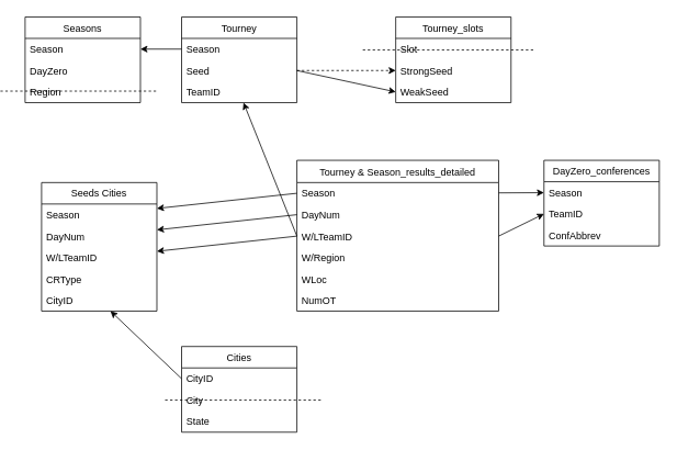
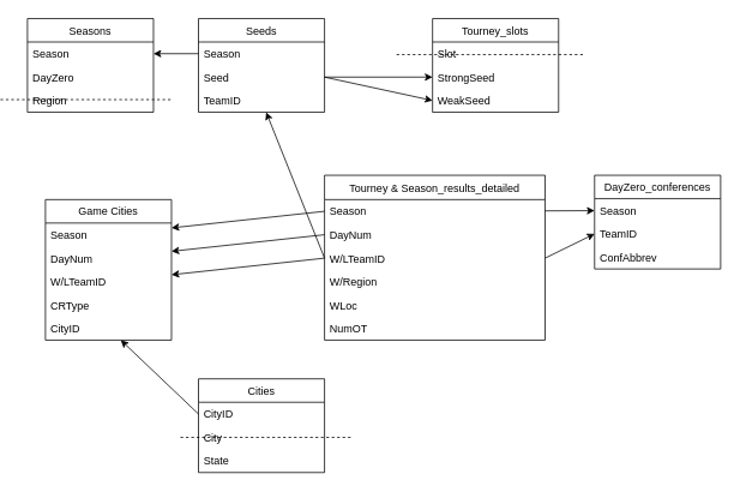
  <mxCell id="0" />
  <mxCell id="1" parent="0" />
  <mxCell id="2" value="Seasons" style="swimlane;fontStyle=0;childLayout=stackLayout;horizontal=1;startSize=26;fillColor=none;horizontalStack=0;resizeParent=1;resizeParentMax=0;resizeLast=0;collapsible=1;marginBottom=0;" vertex="1" parent="1"><mxGeometry x="20" y="20" width="140" height="104" as="geometry" /></mxCell>
  <mxCell id="3" value="Season" style="text;strokeColor=none;fillColor=none;align=left;verticalAlign=top;spacingLeft=4;spacingRight=4;overflow=hidden;rotatable=0;points=[[0,0.5],[1,0.5]];portConstraint=eastwest;" vertex="1" parent="2"><mxGeometry y="26" width="140" height="26" as="geometry" /></mxCell>
  <mxCell id="4" value="DayZero" style="text;strokeColor=none;fillColor=none;align=left;verticalAlign=top;spacingLeft=4;spacingRight=4;overflow=hidden;rotatable=0;points=[[0,0.5],[1,0.5]];portConstraint=eastwest;" vertex="1" parent="2"><mxGeometry y="52" width="140" height="26" as="geometry" /></mxCell>
  <mxCell id="5" value="Region" style="text;strokeColor=none;fillColor=none;align=left;verticalAlign=top;spacingLeft=4;spacingRight=4;overflow=hidden;rotatable=0;points=[[0,0.5],[1,0.5]];portConstraint=eastwest;" vertex="1" parent="2"><mxGeometry y="78" width="140" height="26" as="geometry" /></mxCell>
  <mxCell id="6" value="" style="endArrow=none;dashed=1;html=1;" edge="1" parent="2"><mxGeometry width="50" height="50" relative="1" as="geometry"><mxPoint x="-30" y="90" as="sourcePoint" /><mxPoint x="160" y="90" as="targetPoint" /></mxGeometry></mxCell>
  <mxCell id="7" value="" style="endArrow=classic;html=1;" edge="1" parent="1" source="9" target="3"><mxGeometry width="50" height="50" relative="1" as="geometry"><mxPoint x="250" y="140" as="sourcePoint" /><mxPoint x="160" y="60" as="targetPoint" /></mxGeometry></mxCell>
- <mxCell id="8" value="Tourney" style="swimlane;fontStyle=0;childLayout=stackLayout;horizontal=1;startSize=26;fillColor=none;horizontalStack=0;resizeParent=1;resizeParentMax=0;resizeLast=0;collapsible=1;marginBottom=0;" vertex="1" parent="1"><mxGeometry x="210" y="20" width="140" height="104" as="geometry" /></mxCell>
+ <mxCell id="8" value="Seeds" style="swimlane;fontStyle=0;childLayout=stackLayout;horizontal=1;startSize=26;fillColor=none;horizontalStack=0;resizeParent=1;resizeParentMax=0;resizeLast=0;collapsible=1;marginBottom=0;" vertex="1" parent="1"><mxGeometry x="210" y="20" width="140" height="104" as="geometry" /></mxCell>
  <mxCell id="9" value="Season" style="text;strokeColor=none;fillColor=none;align=left;verticalAlign=top;spacingLeft=4;spacingRight=4;overflow=hidden;rotatable=0;points=[[0,0.5],[1,0.5]];portConstraint=eastwest;" vertex="1" parent="8"><mxGeometry y="26" width="140" height="26" as="geometry" /></mxCell>
  <mxCell id="10" value="Seed" style="text;strokeColor=none;fillColor=none;align=left;verticalAlign=top;spacingLeft=4;spacingRight=4;overflow=hidden;rotatable=0;points=[[0,0.5],[1,0.5]];portConstraint=eastwest;" vertex="1" parent="8"><mxGeometry y="52" width="140" height="26" as="geometry" /></mxCell>
  <mxCell id="11" value="TeamID" style="text;strokeColor=none;fillColor=none;align=left;verticalAlign=top;spacingLeft=4;spacingRight=4;overflow=hidden;rotatable=0;points=[[0,0.5],[1,0.5]];portConstraint=eastwest;" vertex="1" parent="8"><mxGeometry y="78" width="140" height="26" as="geometry" /></mxCell>
- <mxCell id="12" value="Seeds Cities" style="swimlane;fontStyle=0;childLayout=stackLayout;horizontal=1;startSize=26;fillColor=none;horizontalStack=0;resizeParent=1;resizeParentMax=0;resizeLast=0;collapsible=1;marginBottom=0;rounded=0;shadow=0;comic=0;swimlaneLine=1;glass=0;strokeColor=#000000;perimeterSpacing=0;" vertex="1" parent="1"><mxGeometry x="40" y="221" width="140" height="156" as="geometry" /></mxCell>
+ <mxCell id="12" value="Game Cities" style="swimlane;fontStyle=0;childLayout=stackLayout;horizontal=1;startSize=26;fillColor=none;horizontalStack=0;resizeParent=1;resizeParentMax=0;resizeLast=0;collapsible=1;marginBottom=0;rounded=0;shadow=0;comic=0;swimlaneLine=1;glass=0;strokeColor=#000000;perimeterSpacing=0;" vertex="1" parent="1"><mxGeometry x="40" y="221" width="140" height="156" as="geometry" /></mxCell>
  <mxCell id="13" value="Season" style="text;strokeColor=none;fillColor=none;align=left;verticalAlign=top;spacingLeft=4;spacingRight=4;overflow=hidden;rotatable=0;points=[[0,0.5],[1,0.5]];portConstraint=eastwest;" vertex="1" parent="12"><mxGeometry y="26" width="140" height="26" as="geometry" /></mxCell>
  <mxCell id="14" value="DayNum" style="text;strokeColor=none;fillColor=none;align=left;verticalAlign=top;spacingLeft=4;spacingRight=4;overflow=hidden;rotatable=0;points=[[0,0.5],[1,0.5]];portConstraint=eastwest;" vertex="1" parent="12"><mxGeometry y="52" width="140" height="26" as="geometry" /></mxCell>
  <mxCell id="15" value="W/LTeamID" style="text;strokeColor=none;fillColor=none;align=left;verticalAlign=top;spacingLeft=4;spacingRight=4;overflow=hidden;rotatable=0;points=[[0,0.5],[1,0.5]];portConstraint=eastwest;" vertex="1" parent="12"><mxGeometry y="78" width="140" height="26" as="geometry" /></mxCell>
  <mxCell id="16" value="CRType" style="text;strokeColor=none;fillColor=none;align=left;verticalAlign=top;spacingLeft=4;spacingRight=4;overflow=hidden;rotatable=0;points=[[0,0.5],[1,0.5]];portConstraint=eastwest;" vertex="1" parent="12"><mxGeometry y="104" width="140" height="26" as="geometry" /></mxCell>
  <mxCell id="17" value="CityID" style="text;strokeColor=none;fillColor=none;align=left;verticalAlign=top;spacingLeft=4;spacingRight=4;overflow=hidden;rotatable=0;points=[[0,0.5],[1,0.5]];portConstraint=eastwest;" vertex="1" parent="12"><mxGeometry y="130" width="140" height="26" as="geometry" /></mxCell>
  <mxCell id="18" value="" style="endArrow=classic;html=1;exitX=0;exitY=0.5;exitDx=0;exitDy=0;" edge="1" parent="1" source="36" target="13"><mxGeometry width="50" height="50" relative="1" as="geometry"><mxPoint x="270" y="230" as="sourcePoint" /><mxPoint x="320" y="180" as="targetPoint" /></mxGeometry></mxCell>
  <mxCell id="19" value="" style="endArrow=classic;html=1;exitX=0;exitY=0.5;exitDx=0;exitDy=0;" edge="1" parent="1" source="37" target="14"><mxGeometry width="50" height="50" relative="1" as="geometry"><mxPoint x="395" y="270" as="sourcePoint" /><mxPoint x="180" y="285.088" as="targetPoint" /></mxGeometry></mxCell>
  <mxCell id="20" value="" style="endArrow=classic;html=1;" edge="1" parent="1" target="15"><mxGeometry width="50" height="50" relative="1" as="geometry"><mxPoint x="350" y="286" as="sourcePoint" /><mxPoint x="170" y="320" as="targetPoint" /></mxGeometry></mxCell>
  <mxCell id="21" value="Cities" style="swimlane;fontStyle=0;childLayout=stackLayout;horizontal=1;startSize=26;fillColor=none;horizontalStack=0;resizeParent=1;resizeParentMax=0;resizeLast=0;collapsible=1;marginBottom=0;" vertex="1" parent="1"><mxGeometry x="210" y="420" width="140" height="104" as="geometry" /></mxCell>
  <mxCell id="22" value="CityID" style="text;strokeColor=none;fillColor=none;align=left;verticalAlign=top;spacingLeft=4;spacingRight=4;overflow=hidden;rotatable=0;points=[[0,0.5],[1,0.5]];portConstraint=eastwest;" vertex="1" parent="21"><mxGeometry y="26" width="140" height="26" as="geometry" /></mxCell>
  <mxCell id="23" value="City" style="text;strokeColor=none;fillColor=none;align=left;verticalAlign=top;spacingLeft=4;spacingRight=4;overflow=hidden;rotatable=0;points=[[0,0.5],[1,0.5]];portConstraint=eastwest;" vertex="1" parent="21"><mxGeometry y="52" width="140" height="26" as="geometry" /></mxCell>
  <mxCell id="24" value="" style="endArrow=none;dashed=1;html=1;" edge="1" parent="21"><mxGeometry width="50" height="50" relative="1" as="geometry"><mxPoint x="-20" y="65" as="sourcePoint" /><mxPoint x="170" y="65" as="targetPoint" /></mxGeometry></mxCell>
  <mxCell id="25" value="State" style="text;strokeColor=none;fillColor=none;align=left;verticalAlign=top;spacingLeft=4;spacingRight=4;overflow=hidden;rotatable=0;points=[[0,0.5],[1,0.5]];portConstraint=eastwest;" vertex="1" parent="21"><mxGeometry y="78" width="140" height="26" as="geometry" /></mxCell>
  <mxCell id="26" value="" style="endArrow=classic;html=1;exitX=0;exitY=0.5;exitDx=0;exitDy=0;" edge="1" parent="1" source="22" target="17"><mxGeometry width="50" height="50" relative="1" as="geometry"><mxPoint x="120" y="440" as="sourcePoint" /><mxPoint x="170" y="390" as="targetPoint" /></mxGeometry></mxCell>
  <mxCell id="27" value="Tourney_slots" style="swimlane;fontStyle=0;childLayout=stackLayout;horizontal=1;startSize=26;fillColor=none;horizontalStack=0;resizeParent=1;resizeParentMax=0;resizeLast=0;collapsible=1;marginBottom=0;" vertex="1" parent="1"><mxGeometry x="470" y="20" width="140" height="104" as="geometry" /></mxCell>
  <mxCell id="28" value="Slot" style="text;strokeColor=none;fillColor=none;align=left;verticalAlign=top;spacingLeft=4;spacingRight=4;overflow=hidden;rotatable=0;points=[[0,0.5],[1,0.5]];portConstraint=eastwest;" vertex="1" parent="27"><mxGeometry y="26" width="140" height="26" as="geometry" /></mxCell>
  <mxCell id="29" value="StrongSeed" style="text;strokeColor=none;fillColor=none;align=left;verticalAlign=top;spacingLeft=4;spacingRight=4;overflow=hidden;rotatable=0;points=[[0,0.5],[1,0.5]];portConstraint=eastwest;" vertex="1" parent="27"><mxGeometry y="52" width="140" height="26" as="geometry" /></mxCell>
  <mxCell id="30" value="WeakSeed" style="text;strokeColor=none;fillColor=none;align=left;verticalAlign=top;spacingLeft=4;spacingRight=4;overflow=hidden;rotatable=0;points=[[0,0.5],[1,0.5]];portConstraint=eastwest;" vertex="1" parent="27"><mxGeometry y="78" width="140" height="26" as="geometry" /></mxCell>
- <mxCell id="31" value="" style="endArrow=classic;html=1;entryX=0;entryY=0.5;entryDx=0;entryDy=0;dashed=1;" edge="1" parent="1" source="10" target="29"><mxGeometry width="50" height="50" relative="1" as="geometry"><mxPoint x="360" y="100" as="sourcePoint" /><mxPoint x="410" y="50" as="targetPoint" /></mxGeometry></mxCell>
+ <mxCell id="31" value="" style="endArrow=classic;html=1;entryX=0;entryY=0.5;entryDx=0;entryDy=0;" edge="1" parent="1" source="10" target="29"><mxGeometry width="50" height="50" relative="1" as="geometry"><mxPoint x="360" y="100" as="sourcePoint" /><mxPoint x="410" y="50" as="targetPoint" /></mxGeometry></mxCell>
  <mxCell id="32" value="" style="endArrow=classic;html=1;entryX=0;entryY=0.5;entryDx=0;entryDy=0;" edge="1" parent="1" target="30"><mxGeometry width="50" height="50" relative="1" as="geometry"><mxPoint x="350" y="85" as="sourcePoint" /><mxPoint x="470" y="60" as="targetPoint" /></mxGeometry></mxCell>
  <mxCell id="33" value="" style="endArrow=none;dashed=1;html=1;" edge="1" parent="1"><mxGeometry width="50" height="50" relative="1" as="geometry"><mxPoint x="430" y="60" as="sourcePoint" /><mxPoint x="640" y="60" as="targetPoint" /></mxGeometry></mxCell>
  <mxCell id="34" value="" style="endArrow=classic;html=1;exitX=0;exitY=0.5;exitDx=0;exitDy=0;" edge="1" parent="1" source="38" target="11"><mxGeometry width="50" height="50" relative="1" as="geometry"><mxPoint x="310" y="200" as="sourcePoint" /><mxPoint x="300" y="190" as="targetPoint" /></mxGeometry></mxCell>
  <mxCell id="35" value="Tourney &amp; Season_results_detailed" style="swimlane;fontStyle=0;childLayout=stackLayout;horizontal=1;startSize=27;fillColor=none;horizontalStack=0;resizeParent=1;resizeParentMax=0;resizeLast=0;collapsible=1;marginBottom=0;" vertex="1" parent="1"><mxGeometry x="350" y="194" width="245" height="183" as="geometry"><mxRectangle x="425" y="210" width="250" height="26" as="alternateBounds" /></mxGeometry></mxCell>
  <mxCell id="36" value="Season" style="text;strokeColor=none;fillColor=none;align=left;verticalAlign=top;spacingLeft=4;spacingRight=4;overflow=hidden;rotatable=0;points=[[0,0.5],[1,0.5]];portConstraint=eastwest;" vertex="1" parent="35"><mxGeometry y="27" width="245" height="26" as="geometry" /></mxCell>
  <mxCell id="37" value="DayNum" style="text;strokeColor=none;fillColor=none;align=left;verticalAlign=top;spacingLeft=4;spacingRight=4;overflow=hidden;rotatable=0;points=[[0,0.5],[1,0.5]];portConstraint=eastwest;" vertex="1" parent="35"><mxGeometry y="53" width="245" height="26" as="geometry" /></mxCell>
  <mxCell id="38" value="W/LTeamID" style="text;strokeColor=none;fillColor=none;align=left;verticalAlign=top;spacingLeft=4;spacingRight=4;overflow=hidden;rotatable=0;points=[[0,0.5],[1,0.5]];portConstraint=eastwest;" vertex="1" parent="35"><mxGeometry y="79" width="245" height="26" as="geometry" /></mxCell>
  <mxCell id="39" value="W/Region" style="text;strokeColor=none;fillColor=none;align=left;verticalAlign=top;spacingLeft=4;spacingRight=4;overflow=hidden;rotatable=0;points=[[0,0.5],[1,0.5]];portConstraint=eastwest;" vertex="1" parent="35"><mxGeometry y="105" width="245" height="26" as="geometry" /></mxCell>
  <mxCell id="40" value="WLoc" style="text;strokeColor=none;fillColor=none;align=left;verticalAlign=top;spacingLeft=4;spacingRight=4;overflow=hidden;rotatable=0;points=[[0,0.5],[1,0.5]];portConstraint=eastwest;" vertex="1" parent="35"><mxGeometry y="131" width="245" height="26" as="geometry" /></mxCell>
  <mxCell id="41" value="NumOT" style="text;strokeColor=none;fillColor=none;align=left;verticalAlign=top;spacingLeft=4;spacingRight=4;overflow=hidden;rotatable=0;points=[[0,0.5],[1,0.5]];portConstraint=eastwest;" vertex="1" parent="35"><mxGeometry y="157" width="245" height="26" as="geometry" /></mxCell>
  <mxCell id="42" value="" style="endArrow=classic;html=1;" edge="1" parent="1" source="36" target="45"><mxGeometry width="50" height="50" relative="1" as="geometry"><mxPoint x="640" y="174" as="sourcePoint" /><mxPoint x="690" y="124" as="targetPoint" /></mxGeometry></mxCell>
  <mxCell id="43" value="" style="endArrow=classic;html=1;entryX=0;entryY=0.5;entryDx=0;entryDy=0;exitX=1;exitY=0.5;exitDx=0;exitDy=0;" edge="1" parent="1" source="38" target="46"><mxGeometry width="50" height="50" relative="1" as="geometry"><mxPoint x="605" y="251.424" as="sourcePoint" /><mxPoint x="660" y="254.758" as="targetPoint" /></mxGeometry></mxCell>
  <mxCell id="44" value="DayZero_conferences" style="swimlane;fontStyle=0;childLayout=stackLayout;horizontal=1;startSize=26;fillColor=none;horizontalStack=0;resizeParent=1;resizeParentMax=0;resizeLast=0;collapsible=1;marginBottom=0;rounded=0;shadow=0;glass=0;comic=0;strokeColor=#000000;" vertex="1" parent="1"><mxGeometry x="650" y="194" width="140" height="104" as="geometry" /></mxCell>
  <mxCell id="45" value="Season" style="text;strokeColor=none;fillColor=none;align=left;verticalAlign=top;spacingLeft=4;spacingRight=4;overflow=hidden;rotatable=0;points=[[0,0.5],[1,0.5]];portConstraint=eastwest;" vertex="1" parent="44"><mxGeometry y="26" width="140" height="26" as="geometry" /></mxCell>
  <mxCell id="46" value="TeamID" style="text;strokeColor=none;fillColor=none;align=left;verticalAlign=top;spacingLeft=4;spacingRight=4;overflow=hidden;rotatable=0;points=[[0,0.5],[1,0.5]];portConstraint=eastwest;" vertex="1" parent="44"><mxGeometry y="52" width="140" height="26" as="geometry" /></mxCell>
  <mxCell id="47" value="ConfAbbrev" style="text;strokeColor=none;fillColor=none;align=left;verticalAlign=top;spacingLeft=4;spacingRight=4;overflow=hidden;rotatable=0;points=[[0,0.5],[1,0.5]];portConstraint=eastwest;" vertex="1" parent="44"><mxGeometry y="78" width="140" height="26" as="geometry" /></mxCell>
